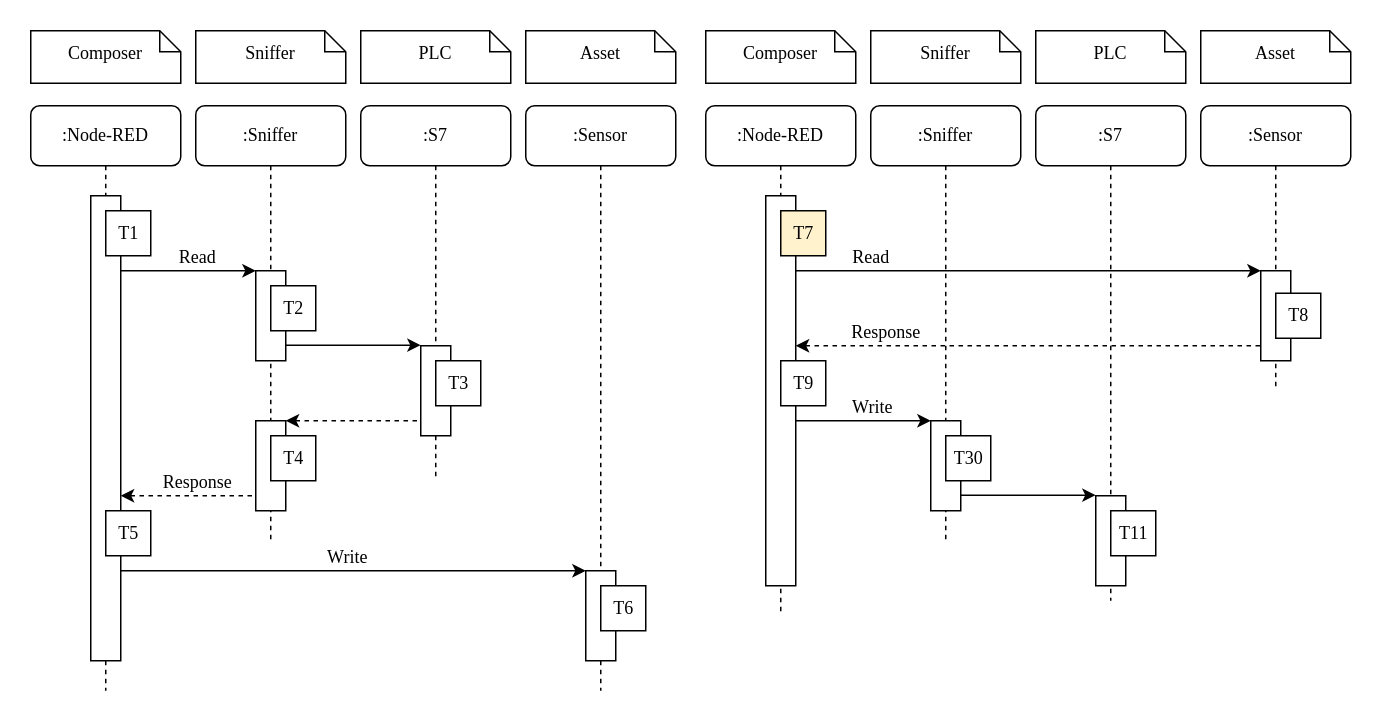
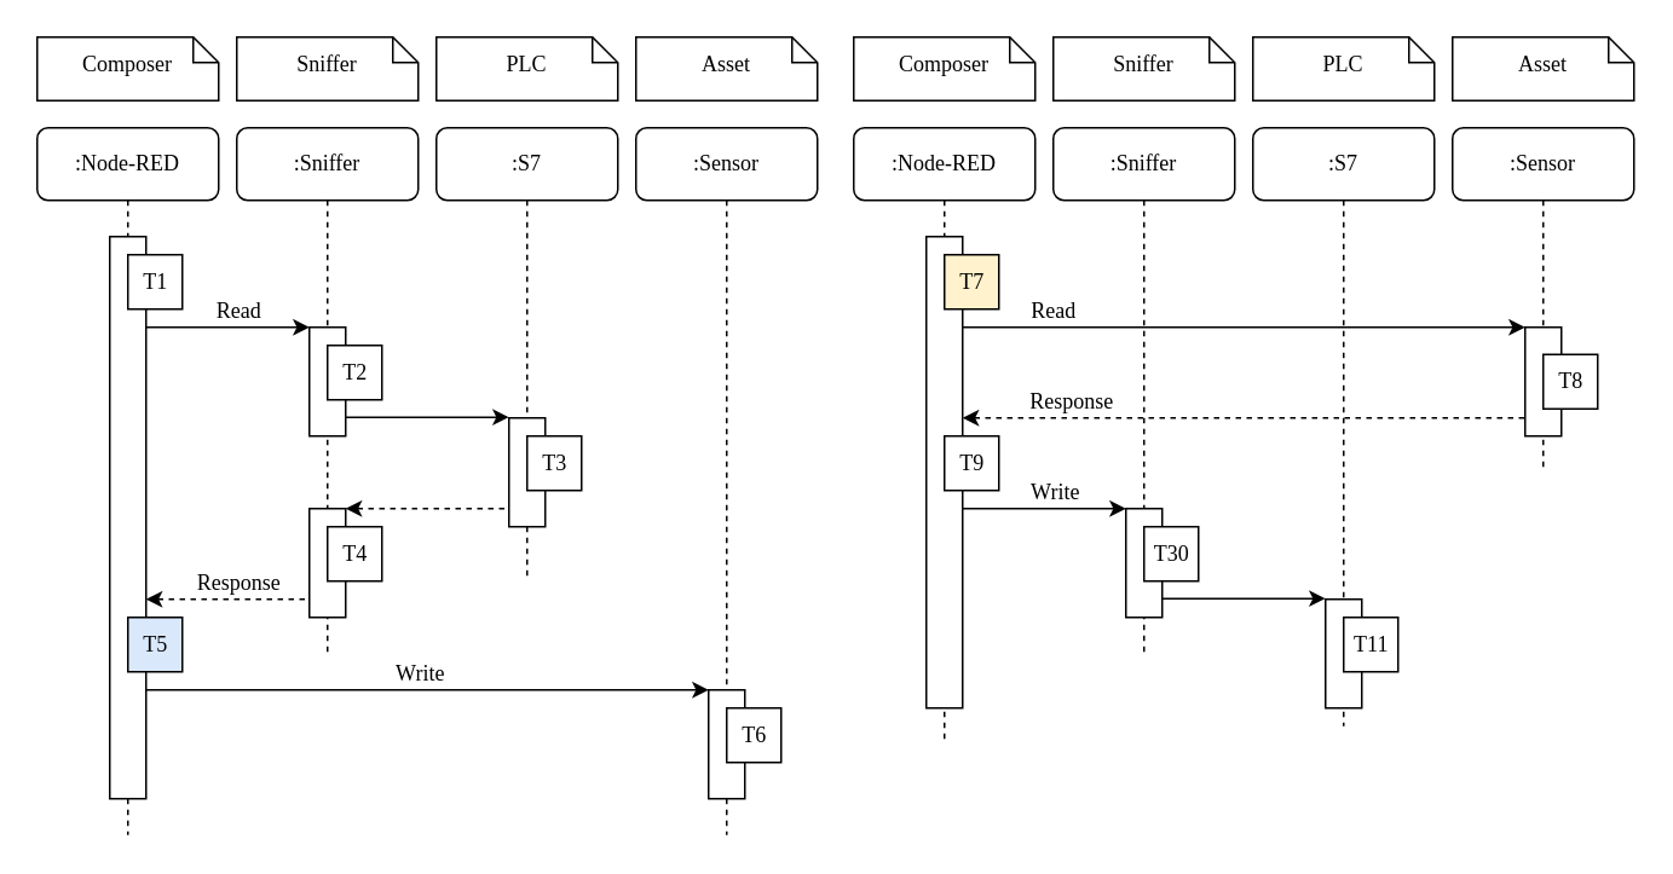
  <mxCell id="0" />
  <mxCell id="1" parent="0" />
  <mxCell id="2" value="" style="group" connectable="0" vertex="1" parent="1"><mxGeometry x="20" y="20" width="880" height="440" as="geometry" /></mxCell>
  <mxCell id="3" value=":Sniffer" style="shape=umlLifeline;perimeter=lifelinePerimeter;whiteSpace=wrap;html=1;container=1;collapsible=0;recursiveResize=0;outlineConnect=0;rounded=1;shadow=0;comic=0;labelBackgroundColor=none;strokeWidth=1;fontFamily=Times New Roman;fontSize=12;align=center;verticalAlign=middle;" vertex="1" parent="2"><mxGeometry x="110" y="50" width="100" height="290" as="geometry" /></mxCell>
  <mxCell id="4" value="" style="endArrow=classic;html=1;rounded=0;dashed=1;" edge="1" parent="3"><mxGeometry width="50" height="50" relative="1" as="geometry"><mxPoint x="159.5" y="210" as="sourcePoint" /><mxPoint x="60" y="210" as="targetPoint" /></mxGeometry></mxCell>
  <mxCell id="5" value=":Node-RED" style="shape=umlLifeline;perimeter=lifelinePerimeter;whiteSpace=wrap;html=1;container=1;collapsible=0;recursiveResize=0;outlineConnect=0;rounded=1;shadow=0;comic=0;labelBackgroundColor=none;strokeWidth=1;fontFamily=Times New Roman;fontSize=12;align=center;verticalAlign=middle;" vertex="1" parent="2"><mxGeometry y="50" width="100" height="390" as="geometry" /></mxCell>
  <mxCell id="6" value="" style="html=1;points=[];perimeter=orthogonalPerimeter;rounded=0;shadow=0;comic=0;labelBackgroundColor=none;strokeWidth=1;fontFamily=Times New Roman;fontSize=12;align=center;verticalAlign=middle;" vertex="1" parent="5"><mxGeometry x="40" y="60" width="20" height="310" as="geometry" /></mxCell>
  <mxCell id="7" value="T1" style="html=1;points=[];perimeter=orthogonalPerimeter;rounded=0;shadow=0;comic=0;labelBackgroundColor=none;strokeWidth=1;fontFamily=Times New Roman;fontSize=12;align=center;verticalAlign=middle;" vertex="1" parent="5"><mxGeometry x="50" y="70" width="30" height="30" as="geometry" /></mxCell>
- <mxCell id="8" value="T5" style="html=1;points=[];perimeter=orthogonalPerimeter;rounded=0;shadow=0;comic=0;labelBackgroundColor=none;strokeWidth=1;fontFamily=Times New Roman;fontSize=12;align=center;verticalAlign=middle;" vertex="1" parent="5"><mxGeometry x="50" y="270" width="30" height="30" as="geometry" /></mxCell>
+ <mxCell id="8" value="T5" style="html=1;points=[];perimeter=orthogonalPerimeter;rounded=0;shadow=0;comic=0;labelBackgroundColor=none;strokeWidth=1;fontFamily=Times New Roman;fontSize=12;align=center;verticalAlign=middle;fillColor=#dae8fc;" vertex="1" parent="5"><mxGeometry x="50" y="270" width="30" height="30" as="geometry" /></mxCell>
  <mxCell id="9" value="" style="endArrow=classic;html=1;rounded=0;dashed=1;" edge="1" parent="5"><mxGeometry width="50" height="50" relative="1" as="geometry"><mxPoint x="159.5" y="260.0" as="sourcePoint" /><mxPoint x="60" y="260" as="targetPoint" /></mxGeometry></mxCell>
  <mxCell id="10" value="&lt;font style=&quot;font-size: 12px;&quot; face=&quot;Times New Roman&quot;&gt;Response&lt;/font&gt;" style="edgeLabel;html=1;align=center;verticalAlign=middle;resizable=0;points=[];" connectable="0" vertex="1" parent="9"><mxGeometry x="-0.152" y="1" relative="1" as="geometry"><mxPoint x="-7" y="-11" as="offset" /></mxGeometry></mxCell>
  <mxCell id="11" value=":S7" style="shape=umlLifeline;perimeter=lifelinePerimeter;whiteSpace=wrap;html=1;container=1;collapsible=0;recursiveResize=0;outlineConnect=0;rounded=1;shadow=0;comic=0;labelBackgroundColor=none;strokeWidth=1;fontFamily=Times New Roman;fontSize=12;align=center;verticalAlign=middle;" vertex="1" parent="2"><mxGeometry x="220" y="50" width="100" height="250" as="geometry" /></mxCell>
  <mxCell id="12" value="" style="endArrow=classic;html=1;rounded=0;" edge="1" parent="11" source="3"><mxGeometry width="50" height="50" relative="1" as="geometry"><mxPoint x="-60.214" y="159.61" as="sourcePoint" /><mxPoint x="40" y="159.61" as="targetPoint" /></mxGeometry></mxCell>
  <mxCell id="13" value="Composer" style="shape=note;whiteSpace=wrap;html=1;size=14;verticalAlign=middle;align=center;spacingTop=-6;rounded=0;shadow=0;comic=0;labelBackgroundColor=none;strokeWidth=1;fontFamily=Times New Roman;fontSize=12" vertex="1" parent="2"><mxGeometry width="100" height="35" as="geometry" /></mxCell>
  <mxCell id="14" value="PLC" style="shape=note;whiteSpace=wrap;html=1;size=14;verticalAlign=middle;align=center;spacingTop=-6;rounded=0;shadow=0;comic=0;labelBackgroundColor=none;strokeWidth=1;fontFamily=Times New Roman;fontSize=12" vertex="1" parent="2"><mxGeometry x="220" width="100" height="35" as="geometry" /></mxCell>
  <mxCell id="15" value=":Sensor" style="shape=umlLifeline;perimeter=lifelinePerimeter;whiteSpace=wrap;html=1;container=1;collapsible=0;recursiveResize=0;outlineConnect=0;rounded=1;shadow=0;comic=0;labelBackgroundColor=none;strokeWidth=1;fontFamily=Times New Roman;fontSize=12;align=center;verticalAlign=middle;" vertex="1" parent="2"><mxGeometry x="330" y="50" width="100" height="390" as="geometry" /></mxCell>
  <mxCell id="16" value="Asset" style="shape=note;whiteSpace=wrap;html=1;size=14;verticalAlign=middle;align=center;spacingTop=-6;rounded=0;shadow=0;comic=0;labelBackgroundColor=none;strokeWidth=1;fontFamily=Times New Roman;fontSize=12" vertex="1" parent="2"><mxGeometry x="330" width="100" height="35" as="geometry" /></mxCell>
  <mxCell id="17" value="Sniffer" style="shape=note;whiteSpace=wrap;html=1;size=14;verticalAlign=middle;align=center;spacingTop=-6;rounded=0;shadow=0;comic=0;labelBackgroundColor=none;strokeWidth=1;fontFamily=Times New Roman;fontSize=12" vertex="1" parent="2"><mxGeometry x="110" width="100" height="35" as="geometry" /></mxCell>
  <mxCell id="18" value="" style="endArrow=classic;html=1;rounded=0;" edge="1" parent="2"><mxGeometry width="50" height="50" relative="1" as="geometry"><mxPoint x="60" y="160" as="sourcePoint" /><mxPoint x="150" y="160" as="targetPoint" /></mxGeometry></mxCell>
  <mxCell id="19" value="&lt;font style=&quot;font-size: 12px;&quot; face=&quot;Times New Roman&quot;&gt;Read&lt;/font&gt;" style="edgeLabel;html=1;align=center;verticalAlign=middle;resizable=0;points=[];" connectable="0" vertex="1" parent="18"><mxGeometry x="0.366" y="2" relative="1" as="geometry"><mxPoint x="-11" y="-8" as="offset" /></mxGeometry></mxCell>
  <mxCell id="20" value="" style="endArrow=classic;html=1;rounded=0;" edge="1" parent="2"><mxGeometry width="50" height="50" relative="1" as="geometry"><mxPoint x="60.09" y="360.0" as="sourcePoint" /><mxPoint x="369.997" y="360.0" as="targetPoint" /></mxGeometry></mxCell>
  <mxCell id="21" value="&lt;font style=&quot;font-size: 12px;&quot; face=&quot;Times New Roman&quot;&gt;Write&lt;/font&gt;" style="edgeLabel;html=1;align=center;verticalAlign=middle;resizable=0;points=[];" connectable="0" vertex="1" parent="20"><mxGeometry x="-0.005" y="2" relative="1" as="geometry"><mxPoint x="-4" y="-8" as="offset" /></mxGeometry></mxCell>
  <mxCell id="22" value="" style="html=1;points=[];perimeter=orthogonalPerimeter;rounded=0;shadow=0;comic=0;labelBackgroundColor=none;strokeWidth=1;fontFamily=Times New Roman;fontSize=12;align=center;verticalAlign=middle;" vertex="1" parent="2"><mxGeometry x="370" y="360" width="20" height="60" as="geometry" /></mxCell>
  <mxCell id="23" value="" style="html=1;points=[];perimeter=orthogonalPerimeter;rounded=0;shadow=0;comic=0;labelBackgroundColor=none;strokeWidth=1;fontFamily=Times New Roman;fontSize=12;align=center;verticalAlign=middle;" vertex="1" parent="2"><mxGeometry x="150" y="160" width="20" height="60" as="geometry" /></mxCell>
  <mxCell id="24" value="T2" style="html=1;points=[];perimeter=orthogonalPerimeter;rounded=0;shadow=0;comic=0;labelBackgroundColor=none;strokeWidth=1;fontFamily=Times New Roman;fontSize=12;align=center;verticalAlign=middle;" vertex="1" parent="2"><mxGeometry x="160" y="170" width="30" height="30" as="geometry" /></mxCell>
  <mxCell id="25" value="" style="html=1;points=[];perimeter=orthogonalPerimeter;rounded=0;shadow=0;comic=0;labelBackgroundColor=none;strokeWidth=1;fontFamily=Times New Roman;fontSize=12;align=center;verticalAlign=middle;" vertex="1" parent="2"><mxGeometry x="260" y="210" width="20" height="60" as="geometry" /></mxCell>
  <mxCell id="26" value="T3" style="html=1;points=[];perimeter=orthogonalPerimeter;rounded=0;shadow=0;comic=0;labelBackgroundColor=none;strokeWidth=1;fontFamily=Times New Roman;fontSize=12;align=center;verticalAlign=middle;" vertex="1" parent="2"><mxGeometry x="270" y="220" width="30" height="30" as="geometry" /></mxCell>
  <mxCell id="27" value="" style="html=1;points=[];perimeter=orthogonalPerimeter;rounded=0;shadow=0;comic=0;labelBackgroundColor=none;strokeWidth=1;fontFamily=Times New Roman;fontSize=12;align=center;verticalAlign=middle;" vertex="1" parent="2"><mxGeometry x="150" y="260" width="20" height="60" as="geometry" /></mxCell>
  <mxCell id="28" value="T4" style="html=1;points=[];perimeter=orthogonalPerimeter;rounded=0;shadow=0;comic=0;labelBackgroundColor=none;strokeWidth=1;fontFamily=Times New Roman;fontSize=12;align=center;verticalAlign=middle;" vertex="1" parent="2"><mxGeometry x="160" y="270" width="30" height="30" as="geometry" /></mxCell>
  <mxCell id="29" value=":Sniffer" style="shape=umlLifeline;perimeter=lifelinePerimeter;whiteSpace=wrap;html=1;container=1;collapsible=0;recursiveResize=0;outlineConnect=0;rounded=1;shadow=0;comic=0;labelBackgroundColor=none;strokeWidth=1;fontFamily=Times New Roman;fontSize=12;align=center;verticalAlign=middle;" vertex="1" parent="2"><mxGeometry x="560" y="50" width="100" height="290" as="geometry" /></mxCell>
  <mxCell id="30" value=":Node-RED" style="shape=umlLifeline;perimeter=lifelinePerimeter;whiteSpace=wrap;html=1;container=1;collapsible=0;recursiveResize=0;outlineConnect=0;rounded=1;shadow=0;comic=0;labelBackgroundColor=none;strokeWidth=1;fontFamily=Times New Roman;fontSize=12;align=center;verticalAlign=middle;" vertex="1" parent="2"><mxGeometry x="450" y="50" width="100" height="340" as="geometry" /></mxCell>
  <mxCell id="31" value=":S7" style="shape=umlLifeline;perimeter=lifelinePerimeter;whiteSpace=wrap;html=1;container=1;collapsible=0;recursiveResize=0;outlineConnect=0;rounded=1;shadow=0;comic=0;labelBackgroundColor=none;strokeWidth=1;fontFamily=Times New Roman;fontSize=12;align=center;verticalAlign=middle;" vertex="1" parent="2"><mxGeometry x="670" y="50" width="100" height="330" as="geometry" /></mxCell>
  <mxCell id="32" value="Composer" style="shape=note;whiteSpace=wrap;html=1;size=14;verticalAlign=middle;align=center;spacingTop=-6;rounded=0;shadow=0;comic=0;labelBackgroundColor=none;strokeWidth=1;fontFamily=Times New Roman;fontSize=12" vertex="1" parent="2"><mxGeometry x="450" width="100" height="35" as="geometry" /></mxCell>
  <mxCell id="33" value="PLC" style="shape=note;whiteSpace=wrap;html=1;size=14;verticalAlign=middle;align=center;spacingTop=-6;rounded=0;shadow=0;comic=0;labelBackgroundColor=none;strokeWidth=1;fontFamily=Times New Roman;fontSize=12" vertex="1" parent="2"><mxGeometry x="670" width="100" height="35" as="geometry" /></mxCell>
  <mxCell id="34" value=":Sensor" style="shape=umlLifeline;perimeter=lifelinePerimeter;whiteSpace=wrap;html=1;container=1;collapsible=0;recursiveResize=0;outlineConnect=0;rounded=1;shadow=0;comic=0;labelBackgroundColor=none;strokeWidth=1;fontFamily=Times New Roman;fontSize=12;align=center;verticalAlign=middle;" vertex="1" parent="2"><mxGeometry x="780" y="50" width="100" height="190" as="geometry" /></mxCell>
  <mxCell id="35" value="Asset" style="shape=note;whiteSpace=wrap;html=1;size=14;verticalAlign=middle;align=center;spacingTop=-6;rounded=0;shadow=0;comic=0;labelBackgroundColor=none;strokeWidth=1;fontFamily=Times New Roman;fontSize=12" vertex="1" parent="2"><mxGeometry x="780" width="100" height="35" as="geometry" /></mxCell>
  <mxCell id="36" value="Sniffer" style="shape=note;whiteSpace=wrap;html=1;size=14;verticalAlign=middle;align=center;spacingTop=-6;rounded=0;shadow=0;comic=0;labelBackgroundColor=none;strokeWidth=1;fontFamily=Times New Roman;fontSize=12" vertex="1" parent="2"><mxGeometry x="560" width="100" height="35" as="geometry" /></mxCell>
  <mxCell id="37" value="" style="html=1;points=[];perimeter=orthogonalPerimeter;rounded=0;shadow=0;comic=0;labelBackgroundColor=none;strokeWidth=1;fontFamily=Times New Roman;fontSize=12;align=center;verticalAlign=middle;" vertex="1" parent="2"><mxGeometry x="490" y="110" width="20" height="260" as="geometry" /></mxCell>
  <mxCell id="38" value="T9" style="html=1;points=[];perimeter=orthogonalPerimeter;rounded=0;shadow=0;comic=0;labelBackgroundColor=none;strokeWidth=1;fontFamily=Times New Roman;fontSize=12;align=center;verticalAlign=middle;" vertex="1" parent="2"><mxGeometry x="500" y="220" width="30" height="30" as="geometry" /></mxCell>
  <mxCell id="39" value="" style="endArrow=classic;html=1;rounded=0;" edge="1" parent="2"><mxGeometry width="50" height="50" relative="1" as="geometry"><mxPoint x="609.167" y="309.61" as="sourcePoint" /><mxPoint x="710" y="309.61" as="targetPoint" /></mxGeometry></mxCell>
  <mxCell id="40" value="" style="endArrow=classic;html=1;rounded=0;dashed=1;" edge="1" parent="2" target="37"><mxGeometry width="50" height="50" relative="1" as="geometry"><mxPoint x="819.5" y="210" as="sourcePoint" /><mxPoint x="720" y="210" as="targetPoint" /></mxGeometry></mxCell>
  <mxCell id="41" value="&lt;font face=&quot;Times New Roman&quot; style=&quot;font-size: 12px;&quot;&gt;Response&lt;/font&gt;" style="edgeLabel;html=1;align=center;verticalAlign=middle;resizable=0;points=[];" connectable="0" vertex="1" parent="40"><mxGeometry x="0.559" y="-2" relative="1" as="geometry"><mxPoint x="-9" y="-8" as="offset" /></mxGeometry></mxCell>
  <mxCell id="42" value="" style="endArrow=classic;html=1;rounded=0;" edge="1" parent="2"><mxGeometry width="50" height="50" relative="1" as="geometry"><mxPoint x="510" y="260" as="sourcePoint" /><mxPoint x="600" y="260" as="targetPoint" /></mxGeometry></mxCell>
  <mxCell id="43" value="&lt;font face=&quot;Times New Roman&quot; style=&quot;font-size: 12px;&quot;&gt;Write&lt;/font&gt;" style="edgeLabel;html=1;align=center;verticalAlign=middle;resizable=0;points=[];" connectable="0" vertex="1" parent="42"><mxGeometry x="0.18" y="1" relative="1" as="geometry"><mxPoint x="-3" y="-9" as="offset" /></mxGeometry></mxCell>
  <mxCell id="44" value="" style="endArrow=classic;html=1;rounded=0;" edge="1" parent="2"><mxGeometry width="50" height="50" relative="1" as="geometry"><mxPoint x="510.09" y="160" as="sourcePoint" /><mxPoint x="819.997" y="160" as="targetPoint" /></mxGeometry></mxCell>
  <mxCell id="45" value="&lt;font face=&quot;Times New Roman&quot; style=&quot;font-size: 12px;&quot;&gt;Read&lt;/font&gt;" style="edgeLabel;html=1;align=center;verticalAlign=middle;resizable=0;points=[];" connectable="0" vertex="1" parent="44"><mxGeometry x="-0.644" y="4" relative="1" as="geometry"><mxPoint x="-6" y="-6" as="offset" /></mxGeometry></mxCell>
  <mxCell id="46" value="" style="html=1;points=[];perimeter=orthogonalPerimeter;rounded=0;shadow=0;comic=0;labelBackgroundColor=none;strokeWidth=1;fontFamily=Times New Roman;fontSize=12;align=center;verticalAlign=middle;" vertex="1" parent="2"><mxGeometry x="820" y="160" width="20" height="60" as="geometry" /></mxCell>
  <mxCell id="47" value="T8" style="html=1;points=[];perimeter=orthogonalPerimeter;rounded=0;shadow=0;comic=0;labelBackgroundColor=none;strokeWidth=1;fontFamily=Times New Roman;fontSize=12;align=center;verticalAlign=middle;" vertex="1" parent="2"><mxGeometry x="830" y="175" width="30" height="30" as="geometry" /></mxCell>
  <mxCell id="48" value="" style="html=1;points=[];perimeter=orthogonalPerimeter;rounded=0;shadow=0;comic=0;labelBackgroundColor=none;strokeWidth=1;fontFamily=Times New Roman;fontSize=12;align=center;verticalAlign=middle;" vertex="1" parent="2"><mxGeometry x="600" y="260" width="20" height="60" as="geometry" /></mxCell>
  <mxCell id="49" value="T30" style="html=1;points=[];perimeter=orthogonalPerimeter;rounded=0;shadow=0;comic=0;labelBackgroundColor=none;strokeWidth=1;fontFamily=Times New Roman;fontSize=12;align=center;verticalAlign=middle;" vertex="1" parent="2"><mxGeometry x="610" y="270" width="30" height="30" as="geometry" /></mxCell>
  <mxCell id="50" value="" style="html=1;points=[];perimeter=orthogonalPerimeter;rounded=0;shadow=0;comic=0;labelBackgroundColor=none;strokeWidth=1;fontFamily=Times New Roman;fontSize=12;align=center;verticalAlign=middle;" vertex="1" parent="2"><mxGeometry x="710" y="310" width="20" height="60" as="geometry" /></mxCell>
  <mxCell id="51" value="T11" style="html=1;points=[];perimeter=orthogonalPerimeter;rounded=0;shadow=0;comic=0;labelBackgroundColor=none;strokeWidth=1;fontFamily=Times New Roman;fontSize=12;align=center;verticalAlign=middle;" vertex="1" parent="2"><mxGeometry x="720" y="320" width="30" height="30" as="geometry" /></mxCell>
  <mxCell id="52" value="T6" style="html=1;points=[];perimeter=orthogonalPerimeter;rounded=0;shadow=0;comic=0;labelBackgroundColor=none;strokeWidth=1;fontFamily=Times New Roman;fontSize=12;align=center;verticalAlign=middle;" vertex="1" parent="2"><mxGeometry x="380" y="370" width="30" height="30" as="geometry" /></mxCell>
  <mxCell id="53" value="T7" style="html=1;points=[];perimeter=orthogonalPerimeter;rounded=0;shadow=0;comic=0;labelBackgroundColor=none;strokeWidth=1;fontFamily=Times New Roman;fontSize=12;align=center;verticalAlign=middle;fillColor=#fff2cc;" vertex="1" parent="2"><mxGeometry x="500" y="120" width="30" height="30" as="geometry" /></mxCell>
